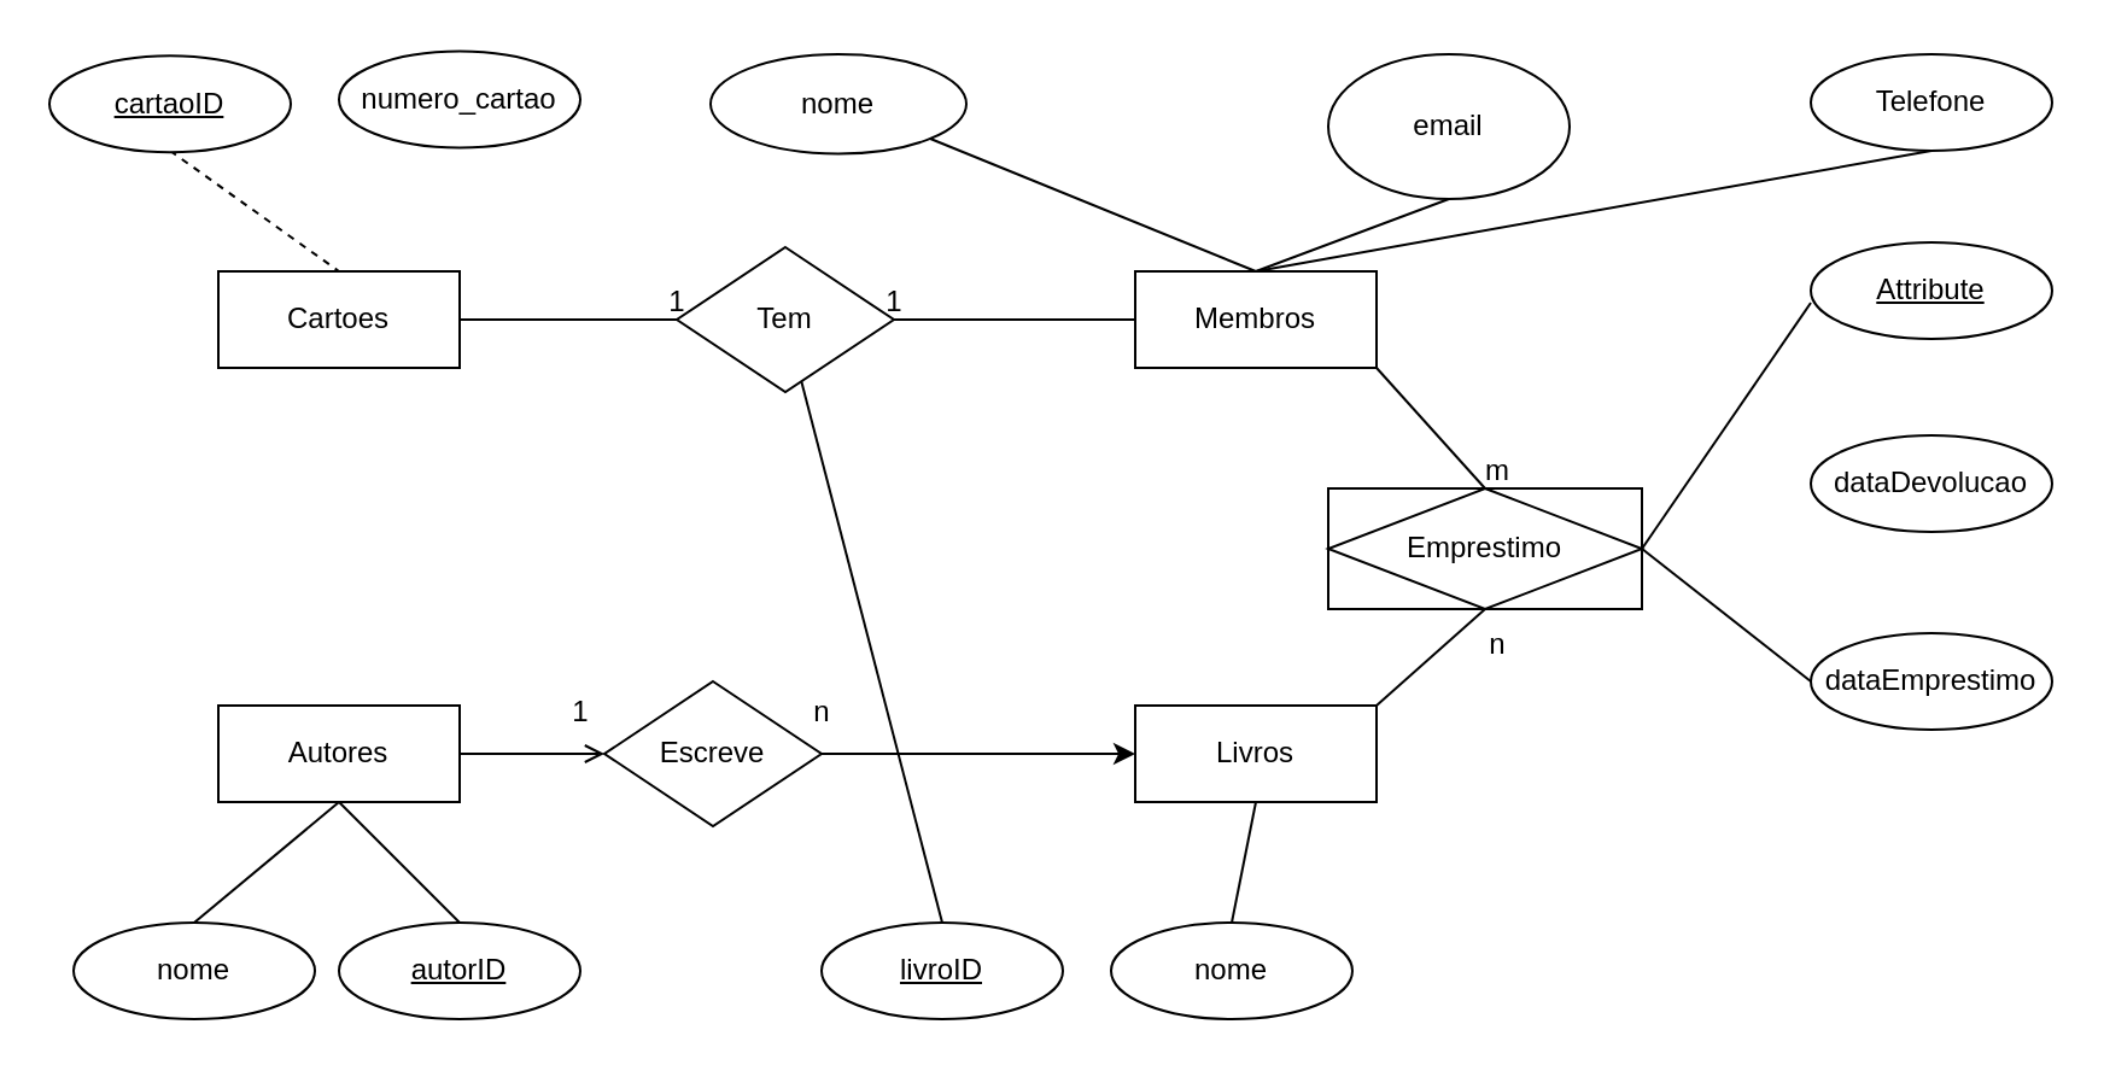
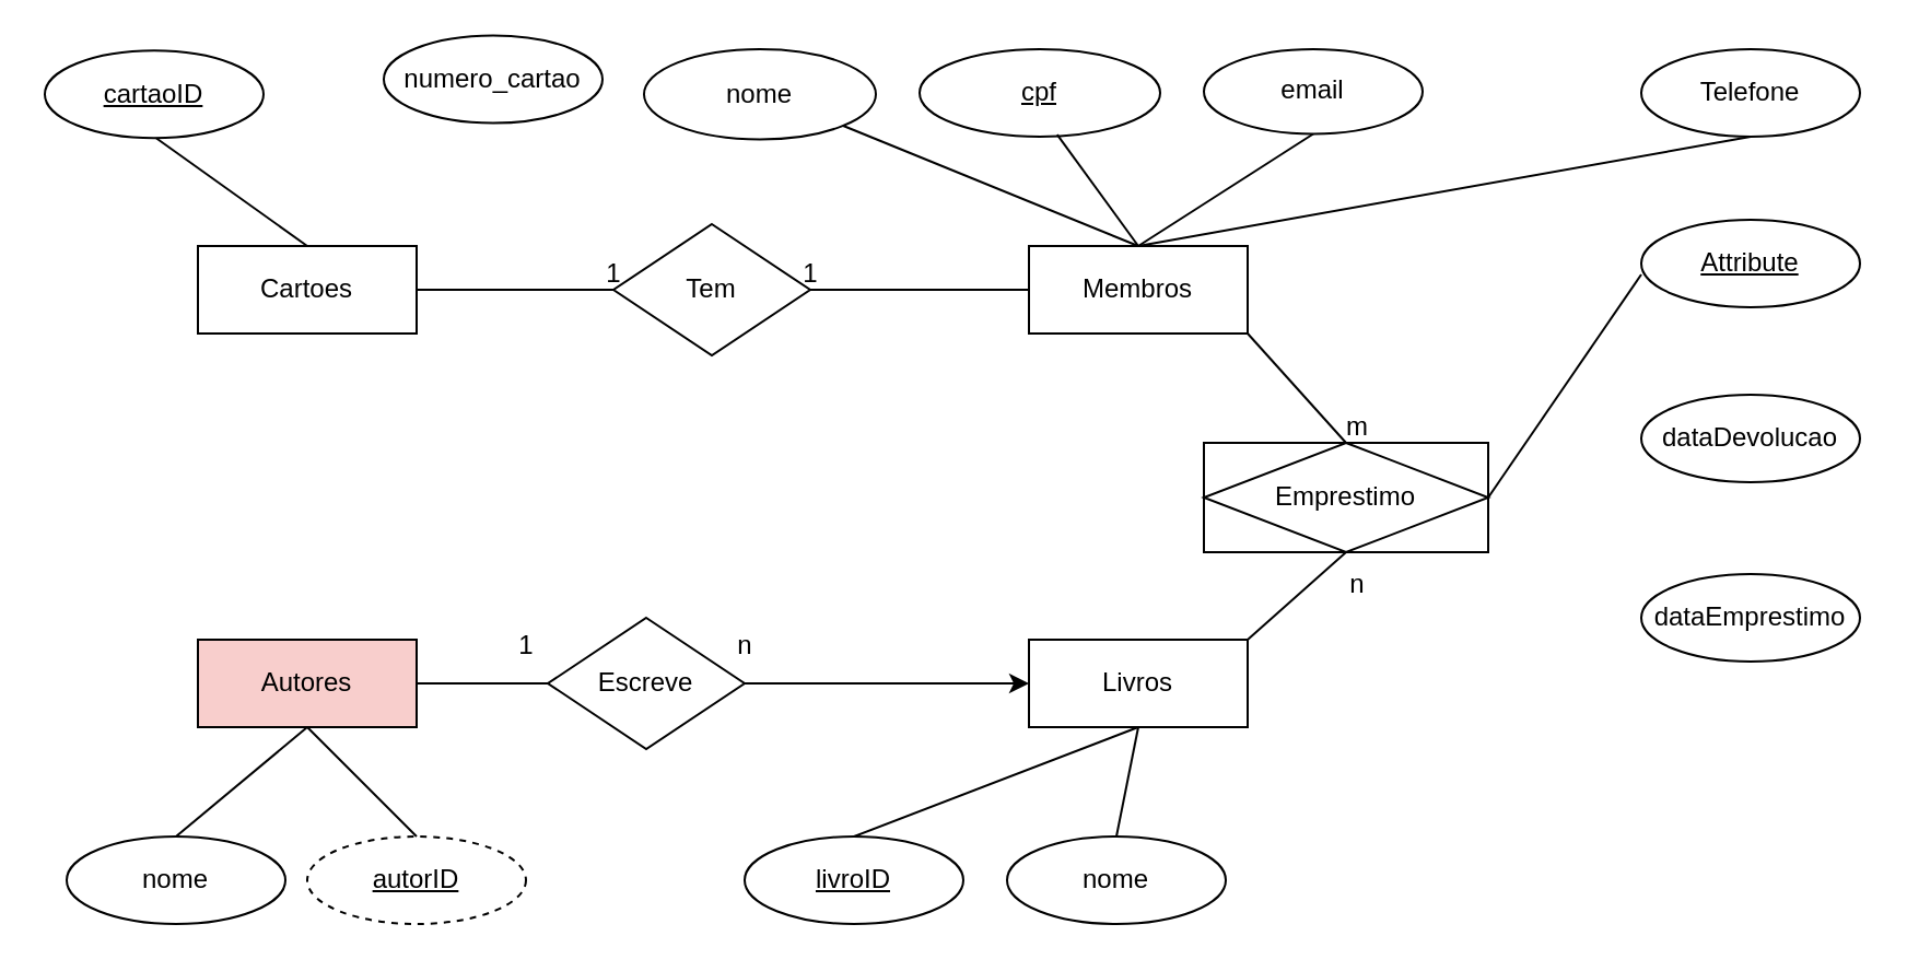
  <mxCell id="0" />
  <mxCell id="1" parent="0" />
  <mxCell id="2" value="Cartoes" style="whiteSpace=wrap;html=1;align=center;" vertex="1" parent="1"><mxGeometry x="90" y="112" width="100" height="40" as="geometry" /></mxCell>
  <mxCell id="3" value="Membros" style="whiteSpace=wrap;html=1;align=center;" vertex="1" parent="1"><mxGeometry x="470" y="112" width="100" height="40" as="geometry" /></mxCell>
  <mxCell id="4" value="Livros" style="whiteSpace=wrap;html=1;align=center;" vertex="1" parent="1"><mxGeometry x="470" y="292" width="100" height="40" as="geometry" /></mxCell>
- <mxCell id="5" value="Autores" style="whiteSpace=wrap;html=1;align=center;" vertex="1" parent="1"><mxGeometry x="90" y="292" width="100" height="40" as="geometry" /></mxCell>
+ <mxCell id="5" value="Autores" style="whiteSpace=wrap;html=1;align=center;fillColor=#f8cecc;" vertex="1" parent="1"><mxGeometry x="90" y="292" width="100" height="40" as="geometry" /></mxCell>
  <mxCell id="6" value="Emprestimo" style="shape=associativeEntity;whiteSpace=wrap;html=1;align=center;" vertex="1" parent="1"><mxGeometry x="550" y="202" width="130" height="50" as="geometry" /></mxCell>
  <mxCell id="7" value="Tem " style="shape=rhombus;perimeter=rhombusPerimeter;whiteSpace=wrap;html=1;align=center;" vertex="1" parent="1"><mxGeometry x="280" y="102" width="90" height="60" as="geometry" /></mxCell>
  <mxCell id="8" value="Escreve" style="shape=rhombus;perimeter=rhombusPerimeter;whiteSpace=wrap;html=1;align=center;" vertex="1" parent="1"><mxGeometry x="250" y="282" width="90" height="60" as="geometry" /></mxCell>
- <mxCell id="9" value="numero_cartao" style="ellipse;whiteSpace=wrap;html=1;align=center;" vertex="1" parent="1"><mxGeometry x="140" y="20.75" width="100" height="40" as="geometry" /></mxCell>
- <mxCell id="10" value="" style="endArrow=none;html=1;rounded=0;exitX=0.5;exitY=0.984;exitDx=0;exitDy=0;entryX=0.5;entryY=0;entryDx=0;entryDy=0;exitPerimeter=0;dashed=1;" edge="1" parent="1" source="19" target="2"><mxGeometry relative="1" as="geometry"><mxPoint x="75" y="72" as="sourcePoint" /><mxPoint x="570" y="292" as="targetPoint" /></mxGeometry></mxCell>
+ <mxCell id="9" value="numero_cartao" style="ellipse;whiteSpace=wrap;html=1;align=center;" vertex="1" parent="1"><mxGeometry x="175" y="15.75" width="100" height="40" as="geometry" /></mxCell>
+ <mxCell id="10" value="" style="endArrow=none;html=1;rounded=0;exitX=0.5;exitY=0.984;exitDx=0;exitDy=0;entryX=0.5;entryY=0;entryDx=0;entryDy=0;exitPerimeter=0;" edge="1" parent="1" source="19" target="2"><mxGeometry relative="1" as="geometry"><mxPoint x="75" y="72" as="sourcePoint" /><mxPoint x="570" y="292" as="targetPoint" /></mxGeometry></mxCell>
+ <mxCell id="11" value="cpf" style="ellipse;whiteSpace=wrap;html=1;align=center;fontStyle=4;" vertex="1" parent="1"><mxGeometry x="420" y="22" width="110" height="40" as="geometry" /></mxCell>
  <mxCell id="12" value="nome" style="ellipse;whiteSpace=wrap;html=1;align=center;" vertex="1" parent="1"><mxGeometry x="294" y="22" width="106" height="41.25" as="geometry" /></mxCell>
- <mxCell id="13" value="email" style="ellipse;whiteSpace=wrap;html=1;align=center;" vertex="1" parent="1"><mxGeometry x="550" y="22" width="100" height="60" as="geometry" /></mxCell>
+ <mxCell id="13" value="email" style="ellipse;whiteSpace=wrap;html=1;align=center;" vertex="1" parent="1"><mxGeometry x="550" y="22" width="100" height="38.75" as="geometry" /></mxCell>
  <mxCell id="14" value="Telefone" style="ellipse;whiteSpace=wrap;html=1;align=center;" vertex="1" parent="1"><mxGeometry x="750" y="22" width="100" height="40" as="geometry" /></mxCell>
  <mxCell id="15" value="" style="endArrow=none;html=1;rounded=0;exitX=1;exitY=1;exitDx=0;exitDy=0;entryX=0.5;entryY=0;entryDx=0;entryDy=0;" edge="1" parent="1" source="12" target="3"><mxGeometry relative="1" as="geometry"><mxPoint x="410" y="292" as="sourcePoint" /><mxPoint x="570" y="292" as="targetPoint" /></mxGeometry></mxCell>
+ <mxCell id="16" value="" style="endArrow=none;html=1;rounded=0;exitX=0.572;exitY=0.976;exitDx=0;exitDy=0;exitPerimeter=0;entryX=0.5;entryY=0;entryDx=0;entryDy=0;" edge="1" parent="1" source="11" target="3"><mxGeometry relative="1" as="geometry"><mxPoint x="410" y="292" as="sourcePoint" /><mxPoint x="570" y="292" as="targetPoint" /></mxGeometry></mxCell>
  <mxCell id="17" value="" style="endArrow=none;html=1;rounded=0;exitX=0.5;exitY=1;exitDx=0;exitDy=0;" edge="1" parent="1" source="13"><mxGeometry relative="1" as="geometry"><mxPoint x="410" y="292" as="sourcePoint" /><mxPoint x="520" y="112" as="targetPoint" /></mxGeometry></mxCell>
  <mxCell id="18" value="" style="endArrow=none;html=1;rounded=0;exitX=0.5;exitY=1;exitDx=0;exitDy=0;entryX=0.5;entryY=0;entryDx=0;entryDy=0;" edge="1" parent="1" source="14" target="3"><mxGeometry relative="1" as="geometry"><mxPoint x="410" y="292" as="sourcePoint" /><mxPoint x="570" y="292" as="targetPoint" /></mxGeometry></mxCell>
  <mxCell id="19" value="cartaoID" style="ellipse;whiteSpace=wrap;html=1;align=center;fontStyle=4;" vertex="1" parent="1"><mxGeometry x="20" y="22.63" width="100" height="40" as="geometry" /></mxCell>
- <mxCell id="20" value="autorID" style="ellipse;whiteSpace=wrap;html=1;align=center;fontStyle=4;" vertex="1" parent="1"><mxGeometry x="140" y="382" width="100" height="40" as="geometry" /></mxCell>
+ <mxCell id="20" value="autorID" style="ellipse;whiteSpace=wrap;html=1;align=center;fontStyle=4;dashed=1;" vertex="1" parent="1"><mxGeometry x="140" y="382" width="100" height="40" as="geometry" /></mxCell>
  <mxCell id="21" value="" style="endArrow=none;html=1;rounded=0;exitX=0.5;exitY=0;exitDx=0;exitDy=0;entryX=0.5;entryY=1;entryDx=0;entryDy=0;" edge="1" parent="1" target="5"><mxGeometry relative="1" as="geometry"><mxPoint x="80" y="382" as="sourcePoint" /><mxPoint x="570" y="302" as="targetPoint" /></mxGeometry></mxCell>
  <mxCell id="22" value="" style="endArrow=none;html=1;rounded=0;exitX=0.5;exitY=0;exitDx=0;exitDy=0;entryX=0.5;entryY=1;entryDx=0;entryDy=0;" edge="1" parent="1" source="20" target="5"><mxGeometry relative="1" as="geometry"><mxPoint x="410" y="302" as="sourcePoint" /><mxPoint x="570" y="302" as="targetPoint" /></mxGeometry></mxCell>
  <mxCell id="23" value="nome" style="ellipse;whiteSpace=wrap;html=1;align=center;" vertex="1" parent="1"><mxGeometry x="460" y="382" width="100" height="40" as="geometry" /></mxCell>
  <mxCell id="24" value="" style="endArrow=none;html=1;rounded=0;exitX=0.5;exitY=0;exitDx=0;exitDy=0;entryX=0.5;entryY=1;entryDx=0;entryDy=0;" edge="1" parent="1" source="23" target="4"><mxGeometry relative="1" as="geometry"><mxPoint x="410" y="292" as="sourcePoint" /><mxPoint x="570" y="292" as="targetPoint" /></mxGeometry></mxCell>
  <mxCell id="25" value="dataDevolucao" style="ellipse;whiteSpace=wrap;html=1;align=center;" vertex="1" parent="1"><mxGeometry x="750" y="180" width="100" height="40" as="geometry" /></mxCell>
  <mxCell id="26" value="dataEmprestimo" style="ellipse;whiteSpace=wrap;html=1;align=center;" vertex="1" parent="1"><mxGeometry x="750" y="262" width="100" height="40" as="geometry" /></mxCell>
  <mxCell id="27" value="" style="endArrow=none;html=1;rounded=0;entryX=0;entryY=0.5;entryDx=0;entryDy=0;exitX=1;exitY=0.5;exitDx=0;exitDy=0;" edge="1" parent="1" source="6"><mxGeometry relative="1" as="geometry"><mxPoint x="410" y="292" as="sourcePoint" /><mxPoint x="750" y="125" as="targetPoint" /></mxGeometry></mxCell>
- <mxCell id="28" value="" style="endArrow=none;html=1;rounded=0;entryX=0;entryY=0.5;entryDx=0;entryDy=0;exitX=1;exitY=0.5;exitDx=0;exitDy=0;" edge="1" parent="1" source="6" target="26"><mxGeometry relative="1" as="geometry"><mxPoint x="410" y="292" as="sourcePoint" /><mxPoint x="570" y="292" as="targetPoint" /></mxGeometry></mxCell>
- <mxCell id="29" value="" style="endArrow=open;html=1;rounded=0;exitX=1;exitY=0.5;exitDx=0;exitDy=0;entryX=0;entryY=0.5;entryDx=0;entryDy=0;" edge="1" parent="1" source="5" target="8"><mxGeometry relative="1" as="geometry"><mxPoint x="410" y="302" as="sourcePoint" /><mxPoint x="570" y="302" as="targetPoint" /></mxGeometry></mxCell>
+ <mxCell id="29" value="" style="endArrow=none;html=1;rounded=0;exitX=1;exitY=0.5;exitDx=0;exitDy=0;entryX=0;entryY=0.5;entryDx=0;entryDy=0;" edge="1" parent="1" source="5" target="8"><mxGeometry relative="1" as="geometry"><mxPoint x="410" y="302" as="sourcePoint" /><mxPoint x="570" y="302" as="targetPoint" /></mxGeometry></mxCell>
  <mxCell id="30" value="" style="endArrow=classic;html=1;rounded=0;exitX=1;exitY=0.5;exitDx=0;exitDy=0;entryX=0;entryY=0.5;entryDx=0;entryDy=0;" edge="1" parent="1" source="8" target="4"><mxGeometry relative="1" as="geometry"><mxPoint x="410" y="292" as="sourcePoint" /><mxPoint x="570" y="292" as="targetPoint" /></mxGeometry></mxCell>
  <mxCell id="31" value="" style="endArrow=none;html=1;rounded=0;exitX=1;exitY=0;exitDx=0;exitDy=0;entryX=0.5;entryY=1;entryDx=0;entryDy=0;" edge="1" parent="1" source="4" target="6"><mxGeometry relative="1" as="geometry"><mxPoint x="410" y="292" as="sourcePoint" /><mxPoint x="570" y="292" as="targetPoint" /></mxGeometry></mxCell>
  <mxCell id="32" value="" style="endArrow=none;html=1;rounded=0;exitX=1;exitY=1;exitDx=0;exitDy=0;entryX=0.5;entryY=0;entryDx=0;entryDy=0;" edge="1" parent="1" source="3" target="6"><mxGeometry relative="1" as="geometry"><mxPoint x="410" y="292" as="sourcePoint" /><mxPoint x="570" y="292" as="targetPoint" /></mxGeometry></mxCell>
  <mxCell id="33" value="" style="endArrow=none;html=1;rounded=0;exitX=1;exitY=0.5;exitDx=0;exitDy=0;entryX=0;entryY=0.5;entryDx=0;entryDy=0;" edge="1" parent="1" source="2" target="7"><mxGeometry relative="1" as="geometry"><mxPoint x="410" y="292" as="sourcePoint" /><mxPoint x="570" y="292" as="targetPoint" /></mxGeometry></mxCell>
  <mxCell id="34" value="" style="endArrow=none;html=1;rounded=0;exitX=1;exitY=0.5;exitDx=0;exitDy=0;entryX=0;entryY=0.5;entryDx=0;entryDy=0;" edge="1" parent="1" source="7" target="3"><mxGeometry relative="1" as="geometry"><mxPoint x="410" y="292" as="sourcePoint" /><mxPoint x="570" y="292" as="targetPoint" /></mxGeometry></mxCell>
  <mxCell id="35" value="1" style="text;html=1;align=center;verticalAlign=middle;resizable=0;points=[];autosize=1;strokeColor=none;fillColor=none;" vertex="1" parent="1"><mxGeometry x="265" y="110" width="30" height="30" as="geometry" /></mxCell>
  <mxCell id="36" value="1" style="text;html=1;align=center;verticalAlign=middle;resizable=0;points=[];autosize=1;strokeColor=none;fillColor=none;" vertex="1" parent="1"><mxGeometry x="355" y="110" width="30" height="30" as="geometry" /></mxCell>
  <mxCell id="37" value="n" style="text;html=1;align=center;verticalAlign=middle;resizable=0;points=[];autosize=1;strokeColor=none;fillColor=none;" vertex="1" parent="1"><mxGeometry x="325" y="280" width="30" height="30" as="geometry" /></mxCell>
  <mxCell id="38" value="1" style="text;html=1;align=center;verticalAlign=middle;resizable=0;points=[];autosize=1;strokeColor=none;fillColor=none;" vertex="1" parent="1"><mxGeometry x="225" y="280" width="30" height="30" as="geometry" /></mxCell>
  <mxCell id="39" value="n" style="text;html=1;align=center;verticalAlign=middle;resizable=0;points=[];autosize=1;strokeColor=none;fillColor=none;" vertex="1" parent="1"><mxGeometry x="605" y="252" width="30" height="30" as="geometry" /></mxCell>
  <mxCell id="40" value="m" style="text;html=1;align=center;verticalAlign=middle;resizable=0;points=[];autosize=1;strokeColor=none;fillColor=none;" vertex="1" parent="1"><mxGeometry x="605" y="180" width="30" height="30" as="geometry" /></mxCell>
  <mxCell id="41" value="nome" style="ellipse;whiteSpace=wrap;html=1;align=center;" vertex="1" parent="1"><mxGeometry y="382" width="100" height="40" as="geometry" x="30" /></mxCell>
  <mxCell id="42" value="livroID" style="ellipse;whiteSpace=wrap;html=1;align=center;fontStyle=4;" vertex="1" parent="1"><mxGeometry x="340" y="382" width="100" height="40" as="geometry" /></mxCell>
- <mxCell id="43" value="" style="endArrow=none;html=1;rounded=0;exitX=0.5;exitY=0;exitDx=0;exitDy=0;" edge="1" parent="1" source="42" target="7"><mxGeometry relative="1" as="geometry"><mxPoint x="410" y="292" as="sourcePoint" /><mxPoint x="570" y="292" as="targetPoint" /></mxGeometry></mxCell>
+ <mxCell id="43" value="" style="endArrow=none;html=1;rounded=0;exitX=0.5;exitY=0;exitDx=0;exitDy=0;entryX=0.5;entryY=1;entryDx=0;entryDy=0;" edge="1" parent="1" source="42" target="4"><mxGeometry relative="1" as="geometry"><mxPoint x="410" y="292" as="sourcePoint" /><mxPoint x="570" y="292" as="targetPoint" /></mxGeometry></mxCell>
  <mxCell id="44" value="Attribute" style="ellipse;whiteSpace=wrap;html=1;align=center;fontStyle=4;" vertex="1" parent="1"><mxGeometry x="750" y="100" width="100" height="40" as="geometry" /></mxCell>
